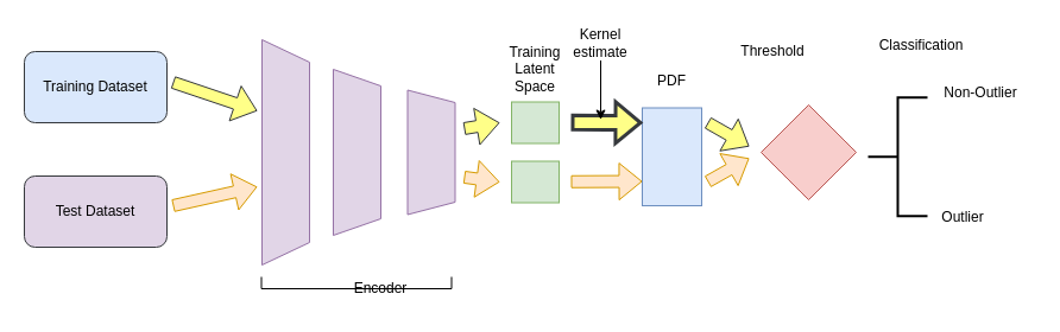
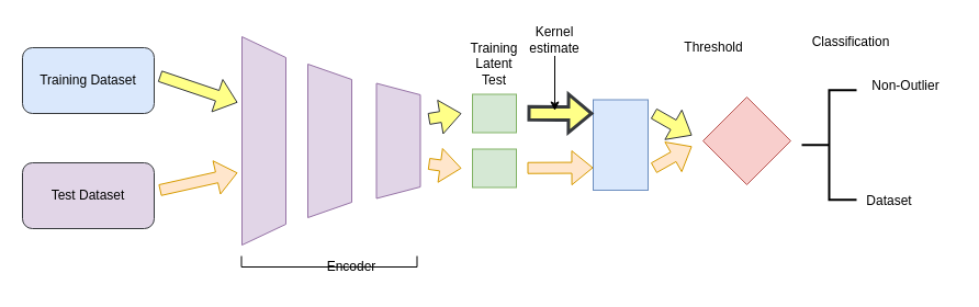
  <mxCell id="0" />
  <mxCell id="1" parent="0" />
  <mxCell id="2" value="" style="rounded=0;whiteSpace=wrap;html=1;rotation=90;fillColor=#d5e8d4;strokeColor=#82b366;" parent="1" vertex="1"><mxGeometry x="432.5" y="83" width="35" height="40" as="geometry" /></mxCell>
  <mxCell id="3" value="" style="verticalLabelPosition=middle;verticalAlign=middle;html=1;shape=trapezoid;perimeter=trapezoidPerimeter;whiteSpace=wrap;size=0.1;arcSize=10;flipV=1;labelPosition=center;align=center;rotation=-90;fillColor=#e1d5e7;strokeColor=#9673a6;" parent="1" vertex="1"><mxGeometry x="230" y="108" width="140" height="40" as="geometry" /></mxCell>
  <mxCell id="4" value="" style="verticalLabelPosition=middle;verticalAlign=middle;html=1;shape=trapezoid;perimeter=trapezoidPerimeter;whiteSpace=wrap;size=0.1;arcSize=10;flipV=1;labelPosition=center;align=center;rotation=-90;fillColor=#e1d5e7;strokeColor=#9673a6;" parent="1" vertex="1"><mxGeometry x="310" y="108" width="105" height="40" as="geometry" /></mxCell>
  <mxCell id="5" value="" style="verticalLabelPosition=middle;verticalAlign=middle;html=1;shape=trapezoid;perimeter=trapezoidPerimeter;whiteSpace=wrap;size=0.1;arcSize=10;flipV=1;labelPosition=center;align=center;rotation=-90;fillColor=#e1d5e7;strokeColor=#9673a6;" parent="1" vertex="1"><mxGeometry x="145" y="108" width="190" height="40" as="geometry" /></mxCell>
  <mxCell id="6" value="" style="endArrow=none;html=1;rounded=0;" parent="1" edge="1"><mxGeometry width="50" height="50" relative="1" as="geometry"><mxPoint x="219.5" y="243" as="sourcePoint" /><mxPoint x="379.5" y="243" as="targetPoint" /></mxGeometry></mxCell>
  <mxCell id="7" value="" style="endArrow=none;html=1;rounded=0;" parent="1" edge="1"><mxGeometry width="50" height="50" relative="1" as="geometry"><mxPoint x="219.5" y="243" as="sourcePoint" /><mxPoint x="219.5" y="233" as="targetPoint" /></mxGeometry></mxCell>
  <mxCell id="8" value="" style="endArrow=none;html=1;rounded=0;" parent="1" edge="1"><mxGeometry width="50" height="50" relative="1" as="geometry"><mxPoint x="379.5" y="233" as="sourcePoint" /><mxPoint x="379.5" y="243" as="targetPoint" /><Array as="points"><mxPoint x="379.5" y="233" /></Array></mxGeometry></mxCell>
  <mxCell id="9" value="Encoder" style="text;html=1;strokeColor=none;fillColor=none;align=center;verticalAlign=middle;whiteSpace=wrap;rounded=0;" parent="1" vertex="1"><mxGeometry x="289.5" y="228" width="60" height="30" as="geometry" /></mxCell>
  <mxCell id="10" value="Training Dataset" style="rounded=1;whiteSpace=wrap;html=1;fillColor=#dae8fc;strokeColor=#36393d;" parent="1" vertex="1"><mxGeometry x="20" y="43" width="120" height="60" as="geometry" /></mxCell>
  <mxCell id="11" value="Test Dataset" style="rounded=1;whiteSpace=wrap;html=1;fillColor=#e1d5e7;strokeColor=#36393d;" parent="1" vertex="1"><mxGeometry x="20" y="148" width="120" height="60" as="geometry" /></mxCell>
  <mxCell id="12" value="" style="shape=flexArrow;endArrow=classic;html=1;rounded=0;entryX=0.347;entryY=1.1;entryDx=0;entryDy=0;entryPerimeter=0;fillColor=#ffe6cc;strokeColor=#d79b00;" parent="1" target="5" edge="1"><mxGeometry width="50" height="50" relative="1" as="geometry"><mxPoint x="145" y="173" as="sourcePoint" /><mxPoint x="195" y="123" as="targetPoint" /></mxGeometry></mxCell>
  <mxCell id="13" value="" style="shape=flexArrow;endArrow=classic;html=1;rounded=0;fillColor=#ffff88;strokeColor=#36393d;" parent="1" edge="1"><mxGeometry width="50" height="50" relative="1" as="geometry"><mxPoint x="145" y="68.93" as="sourcePoint" /><mxPoint x="216" y="93" as="targetPoint" /></mxGeometry></mxCell>
  <mxCell id="14" value="" style="rounded=0;whiteSpace=wrap;html=1;rotation=90;fillColor=#d5e8d4;strokeColor=#82b366;" parent="1" vertex="1"><mxGeometry x="432.5" y="133" width="35" height="40" as="geometry" /></mxCell>
- <mxCell id="15" value="Training Latent Space" style="text;html=1;strokeColor=none;fillColor=none;align=center;verticalAlign=middle;whiteSpace=wrap;rounded=0;" parent="1" vertex="1"><mxGeometry x="420" y="43" width="60" height="30" as="geometry" /></mxCell>
+ <mxCell id="15" value="Training Latent Test" style="text;html=1;strokeColor=none;fillColor=none;align=center;verticalAlign=middle;whiteSpace=wrap;rounded=0;" parent="1" vertex="1"><mxGeometry x="420" y="43" width="60" height="30" as="geometry" /></mxCell>
  <mxCell id="16" value="" style="rounded=0;whiteSpace=wrap;html=1;fillColor=#dae8fc;strokeColor=#6c8ebf;" parent="1" vertex="1"><mxGeometry x="540" y="90.5" width="50" height="82.5" as="geometry" /></mxCell>
- <mxCell id="17" value="PDF" style="text;html=1;strokeColor=none;fillColor=none;align=center;verticalAlign=middle;whiteSpace=wrap;rounded=0;" parent="1" vertex="1"><mxGeometry x="535" y="53" width="60" height="30" as="geometry" /></mxCell>
  <mxCell id="18" value="" style="shape=flexArrow;endArrow=classic;html=1;rounded=0;fillColor=#ffe6cc;strokeColor=#d79b00;" parent="1" edge="1"><mxGeometry width="50" height="50" relative="1" as="geometry"><mxPoint x="480" y="152.75" as="sourcePoint" /><mxPoint x="540" y="152.5" as="targetPoint" /></mxGeometry></mxCell>
  <mxCell id="19" value="" style="shape=flexArrow;endArrow=classic;html=1;rounded=0;fillColor=#ffff88;strokeColor=#36393d;entryX=0;entryY=0.152;entryDx=0;entryDy=0;entryPerimeter=0;strokeWidth=3;" parent="1" target="16" edge="1"><mxGeometry width="50" height="50" relative="1" as="geometry"><mxPoint x="480" y="102.75" as="sourcePoint" /><mxPoint x="550" y="110.5" as="targetPoint" /></mxGeometry></mxCell>
  <mxCell id="20" style="edgeStyle=orthogonalEdgeStyle;rounded=0;orthogonalLoop=1;jettySize=auto;html=1;" parent="1" source="21" edge="1"><mxGeometry relative="1" as="geometry"><mxPoint x="505" y="100.5" as="targetPoint" /></mxGeometry></mxCell>
  <mxCell id="21" value="Kernel estimate" style="text;html=1;strokeColor=none;fillColor=none;align=center;verticalAlign=middle;whiteSpace=wrap;rounded=0;" parent="1" vertex="1"><mxGeometry x="475" y="20.5" width="60" height="30" as="geometry" /></mxCell>
  <mxCell id="22" value="" style="shape=flexArrow;endArrow=classic;html=1;rounded=0;fillColor=#ffe6cc;strokeColor=#d79b00;" parent="1" edge="1"><mxGeometry width="50" height="50" relative="1" as="geometry"><mxPoint x="390" y="148.93" as="sourcePoint" /><mxPoint x="420" y="153" as="targetPoint" /></mxGeometry></mxCell>
  <mxCell id="23" value="" style="shape=flexArrow;endArrow=classic;html=1;rounded=0;fillColor=#ffff88;strokeColor=#36393d;" parent="1" edge="1"><mxGeometry width="50" height="50" relative="1" as="geometry"><mxPoint x="390" y="108" as="sourcePoint" /><mxPoint x="420" y="103" as="targetPoint" /></mxGeometry></mxCell>
  <mxCell id="24" value="Threshold" style="text;html=1;strokeColor=none;fillColor=none;align=center;verticalAlign=middle;whiteSpace=wrap;rounded=0;" parent="1" vertex="1"><mxGeometry x="620" y="28" width="60" height="30" as="geometry" /></mxCell>
  <mxCell id="25" value="" style="shape=flexArrow;endArrow=classic;html=1;rounded=0;fillColor=#ffe6cc;strokeColor=#d79b00;" parent="1" edge="1"><mxGeometry width="50" height="50" relative="1" as="geometry"><mxPoint x="595" y="152.75" as="sourcePoint" /><mxPoint x="630" y="133" as="targetPoint" /></mxGeometry></mxCell>
  <mxCell id="26" value="" style="shape=flexArrow;endArrow=classic;html=1;rounded=0;fillColor=#ffff88;strokeColor=#36393d;" parent="1" edge="1"><mxGeometry width="50" height="50" relative="1" as="geometry"><mxPoint x="595" y="103" as="sourcePoint" /><mxPoint x="630" y="123" as="targetPoint" /></mxGeometry></mxCell>
  <mxCell id="27" value="" style="rhombus;whiteSpace=wrap;html=1;fillColor=#f8cecc;strokeColor=#b85450;" parent="1" vertex="1"><mxGeometry x="640" y="88" width="80" height="80" as="geometry" /></mxCell>
  <mxCell id="28" value="" style="strokeWidth=2;html=1;shape=mxgraph.flowchart.annotation_2;align=left;labelPosition=right;pointerEvents=1;" parent="1" vertex="1"><mxGeometry x="730" y="81.75" width="50" height="100" as="geometry" /></mxCell>
  <mxCell id="29" value="Classification" style="text;html=1;strokeColor=none;fillColor=none;align=center;verticalAlign=middle;whiteSpace=wrap;rounded=0;" parent="1" vertex="1"><mxGeometry x="745" y="23" width="60" height="30" as="geometry" /></mxCell>
- <mxCell id="30" value="Outlier" style="text;html=1;strokeColor=none;fillColor=none;align=center;verticalAlign=middle;whiteSpace=wrap;rounded=0;" parent="1" vertex="1"><mxGeometry x="780" y="168" width="60" height="30" as="geometry" /></mxCell>
+ <mxCell id="30" value="Dataset" style="text;html=1;strokeColor=none;fillColor=none;align=center;verticalAlign=middle;whiteSpace=wrap;rounded=0;" parent="1" vertex="1"><mxGeometry x="780" y="168" width="60" height="30" as="geometry" /></mxCell>
  <mxCell id="31" value="Non-Outlier" style="text;html=1;strokeColor=none;fillColor=none;align=center;verticalAlign=middle;whiteSpace=wrap;rounded=0;" parent="1" vertex="1"><mxGeometry x="780" y="63" width="90" height="30" as="geometry" /></mxCell>
